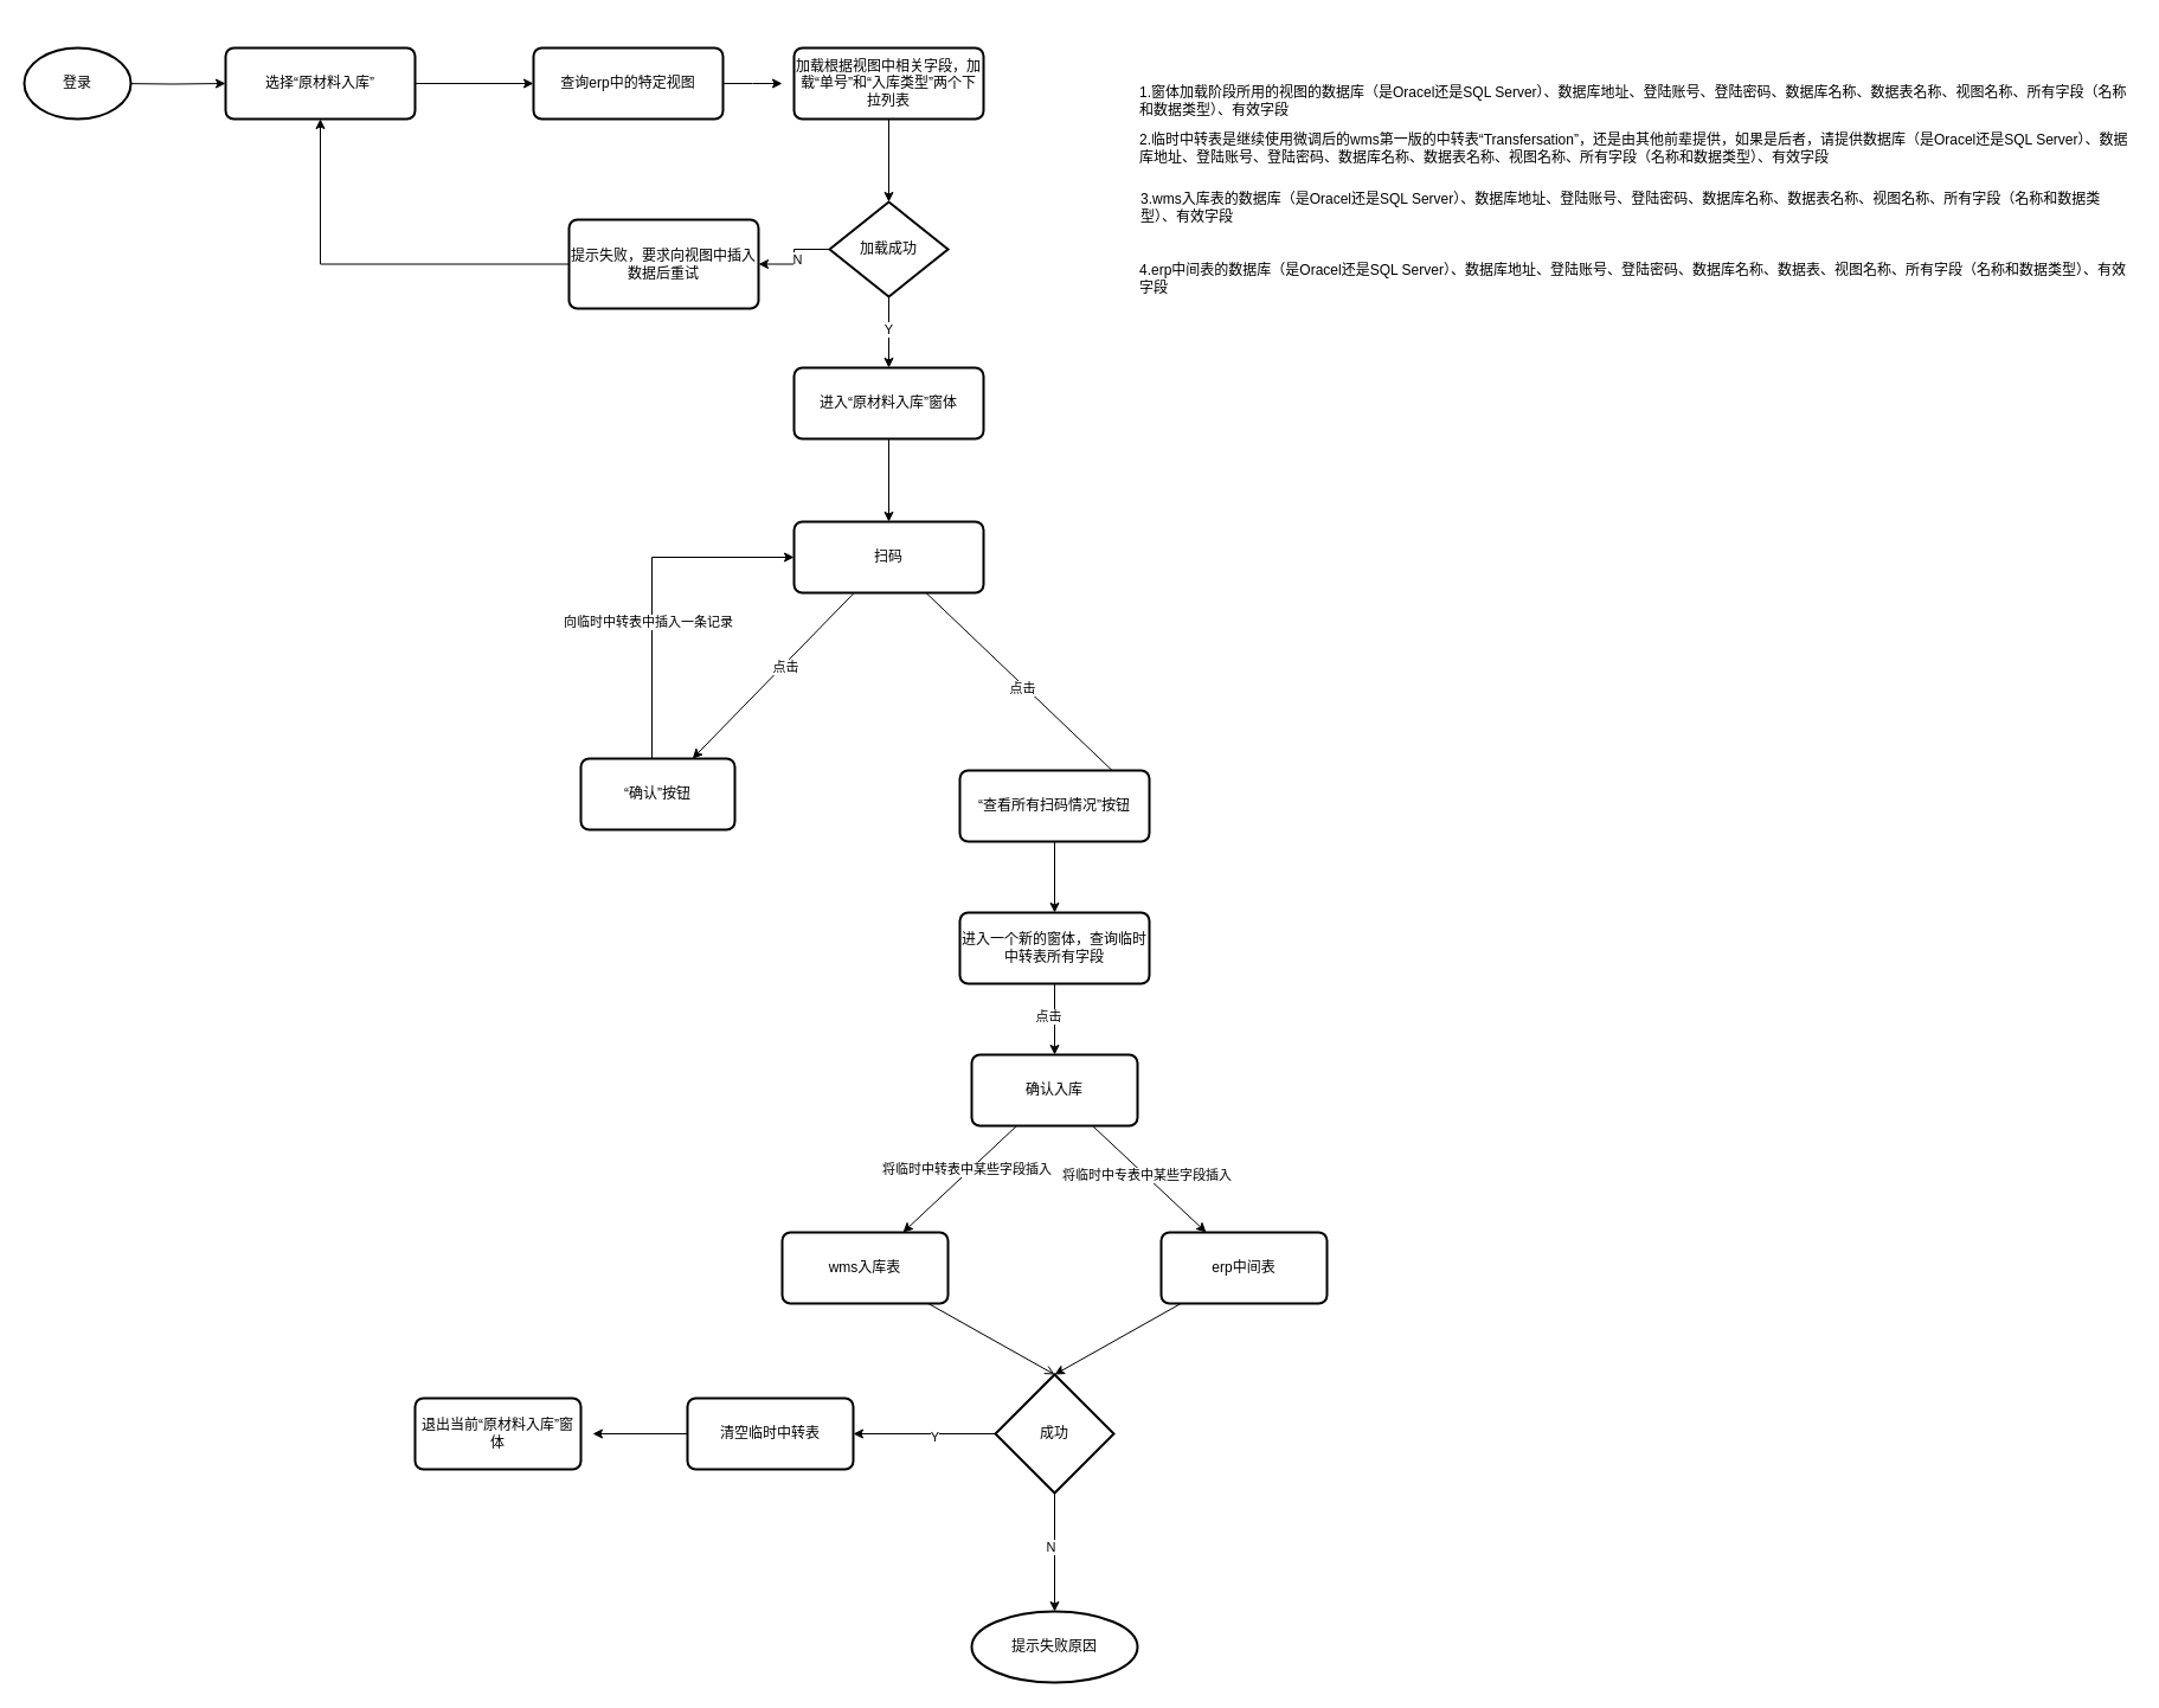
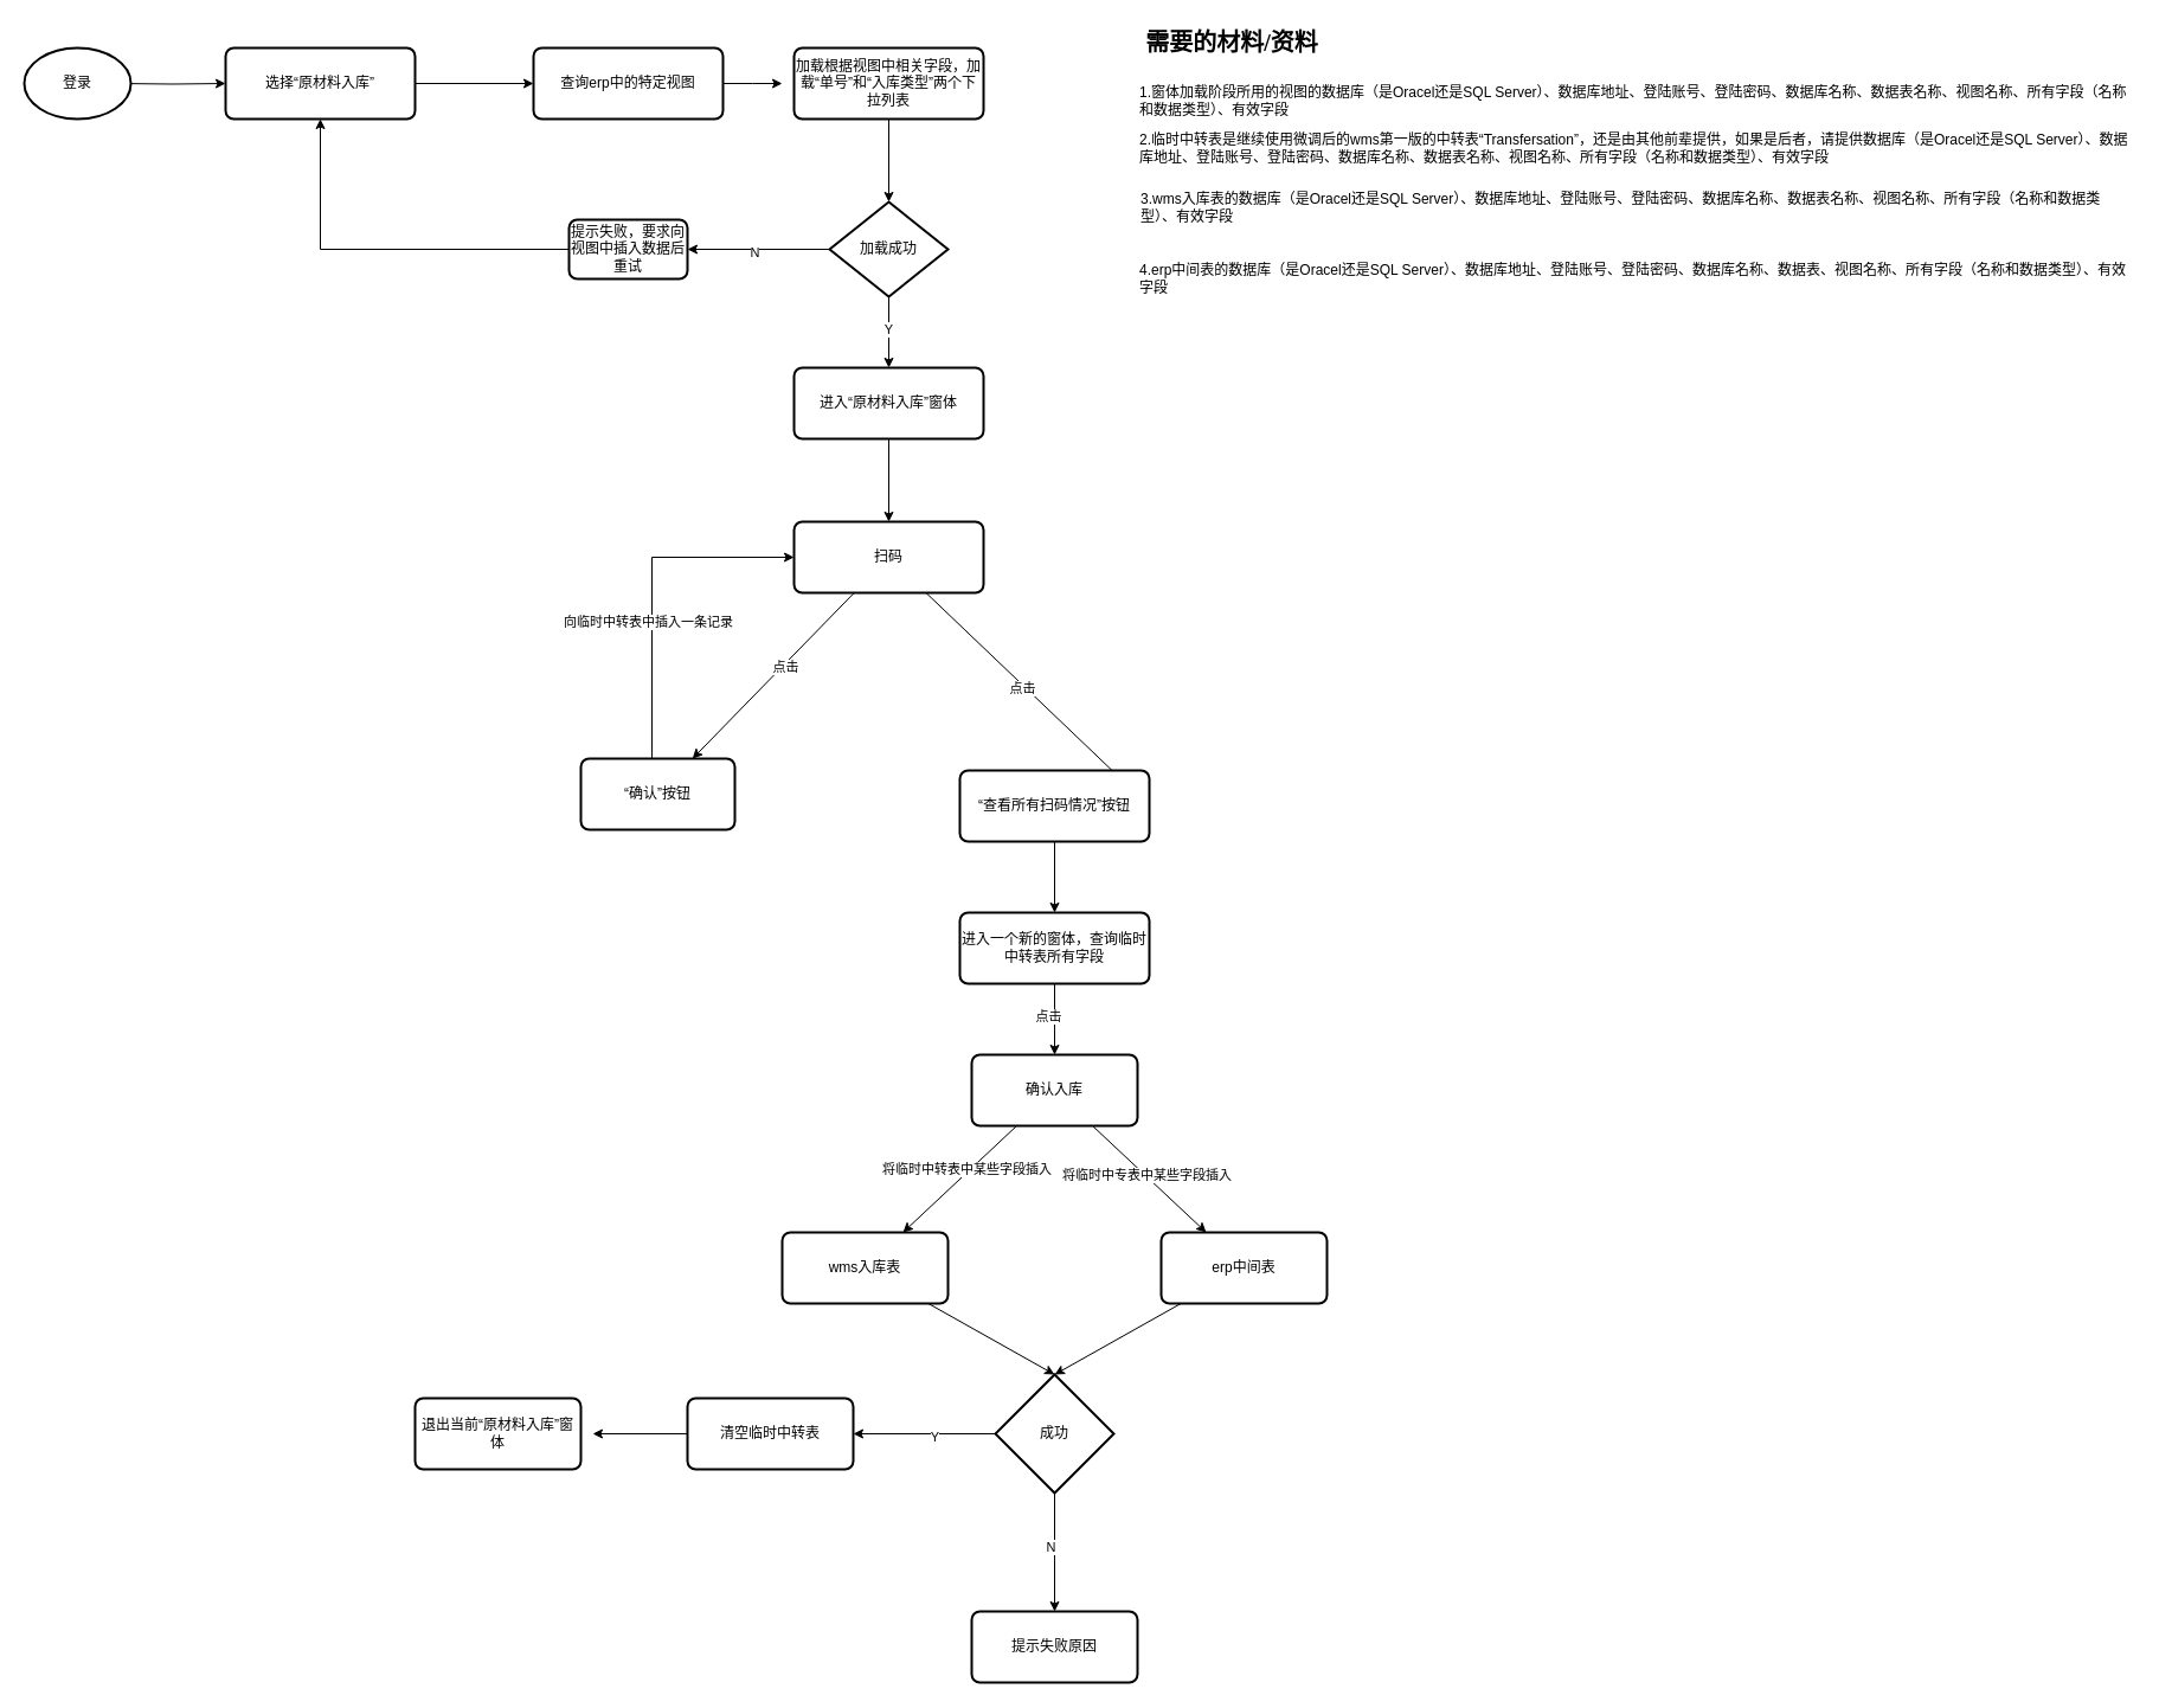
  <mxCell id="0" />
  <mxCell id="1" parent="0" />
  <mxCell id="2" style="edgeStyle=orthogonalEdgeStyle;rounded=0;orthogonalLoop=1;jettySize=auto;html=1;entryX=0;entryY=0.5;entryDx=0;entryDy=0;" edge="1" parent="1" target="5"><mxGeometry relative="1" as="geometry"><mxPoint x="100" y="70" as="sourcePoint" /></mxGeometry></mxCell>
  <mxCell id="3" value="登录" style="strokeWidth=2;html=1;shape=mxgraph.flowchart.start_1;whiteSpace=wrap;" vertex="1" parent="1"><mxGeometry x="20" y="40" width="90" height="60" as="geometry" /></mxCell>
  <mxCell id="4" style="edgeStyle=orthogonalEdgeStyle;rounded=0;orthogonalLoop=1;jettySize=auto;html=1;" edge="1" parent="1" source="5" target="7"><mxGeometry relative="1" as="geometry" /></mxCell>
  <mxCell id="5" value="选择“原材料入库”" style="rounded=1;whiteSpace=wrap;html=1;absoluteArcSize=1;arcSize=14;strokeWidth=2;" vertex="1" parent="1"><mxGeometry x="190" y="40" width="160" height="60" as="geometry" /></mxCell>
  <mxCell id="6" style="edgeStyle=orthogonalEdgeStyle;rounded=0;orthogonalLoop=1;jettySize=auto;html=1;" edge="1" parent="1" source="7"><mxGeometry relative="1" as="geometry"><mxPoint x="660" y="70" as="targetPoint" /></mxGeometry></mxCell>
  <mxCell id="7" value="查询erp中的特定视图" style="rounded=1;whiteSpace=wrap;html=1;absoluteArcSize=1;arcSize=14;strokeWidth=2;" vertex="1" parent="1"><mxGeometry x="450" y="40" width="160" height="60" as="geometry" /></mxCell>
  <mxCell id="8" style="edgeStyle=orthogonalEdgeStyle;rounded=0;orthogonalLoop=1;jettySize=auto;html=1;" edge="1" parent="1" source="9" target="29"><mxGeometry relative="1" as="geometry" /></mxCell>
  <mxCell id="9" value="加载根据视图中相关字段，加载“单号”和“入库类型”两个下拉列表" style="rounded=1;whiteSpace=wrap;html=1;absoluteArcSize=1;arcSize=14;strokeWidth=2;" vertex="1" parent="1"><mxGeometry x="670" y="40" width="160" height="60" as="geometry" /></mxCell>
  <mxCell id="10" style="rounded=0;orthogonalLoop=1;jettySize=auto;html=1;" edge="1" parent="1" source="14" target="17"><mxGeometry relative="1" as="geometry" /></mxCell>
  <mxCell id="11" value="点击" style="edgeLabel;html=1;align=center;verticalAlign=middle;resizable=0;points=[];" vertex="1" connectable="0" parent="10"><mxGeometry x="-0.13" y="2" relative="1" as="geometry"><mxPoint as="offset" /></mxGeometry></mxCell>
  <mxCell id="12" style="rounded=0;orthogonalLoop=1;jettySize=auto;html=1;entryX=1;entryY=0.5;entryDx=0;entryDy=0;endArrow=diamond;" edge="1" parent="1" source="14" target="19"><mxGeometry relative="1" as="geometry" /></mxCell>
  <mxCell id="13" value="点击" style="edgeLabel;html=1;align=center;verticalAlign=middle;resizable=0;points=[];" vertex="1" connectable="0" parent="12"><mxGeometry x="-0.12" y="-3" relative="1" as="geometry"><mxPoint y="-1" as="offset" /></mxGeometry></mxCell>
  <mxCell id="14" value="扫码" style="rounded=1;whiteSpace=wrap;html=1;absoluteArcSize=1;arcSize=14;strokeWidth=2;" vertex="1" parent="1"><mxGeometry x="670" y="440" width="160" height="60" as="geometry" /></mxCell>
  <mxCell id="15" style="edgeStyle=orthogonalEdgeStyle;rounded=0;orthogonalLoop=1;jettySize=auto;html=1;entryX=0;entryY=0.5;entryDx=0;entryDy=0;" edge="1" parent="1" source="17" target="14"><mxGeometry relative="1" as="geometry"><Array as="points"><mxPoint x="550" y="470" /></Array></mxGeometry></mxCell>
  <mxCell id="16" value="向临时中转表中插入一条记录" style="edgeLabel;html=1;align=center;verticalAlign=middle;resizable=0;points=[];" vertex="1" connectable="0" parent="15"><mxGeometry x="-0.2" y="4" relative="1" as="geometry"><mxPoint as="offset" /></mxGeometry></mxCell>
  <mxCell id="17" value="“确认”按钮" style="rounded=1;whiteSpace=wrap;html=1;absoluteArcSize=1;arcSize=14;strokeWidth=2;" vertex="1" parent="1"><mxGeometry x="490" y="640" width="130" height="60" as="geometry" /></mxCell>
  <mxCell id="18" style="edgeStyle=orthogonalEdgeStyle;rounded=0;orthogonalLoop=1;jettySize=auto;html=1;entryX=0.5;entryY=0;entryDx=0;entryDy=0;" edge="1" parent="1" source="19" target="22"><mxGeometry relative="1" as="geometry" /></mxCell>
  <mxCell id="19" value="“查看所有扫码情况”按钮" style="rounded=1;whiteSpace=wrap;html=1;absoluteArcSize=1;arcSize=14;strokeWidth=2;" vertex="1" parent="1"><mxGeometry x="810" y="650" width="160" height="60" as="geometry" /></mxCell>
  <mxCell id="20" style="edgeStyle=orthogonalEdgeStyle;rounded=0;orthogonalLoop=1;jettySize=auto;html=1;" edge="1" parent="1" source="22" target="36"><mxGeometry relative="1" as="geometry" /></mxCell>
  <mxCell id="21" value="点击" style="edgeLabel;html=1;align=center;verticalAlign=middle;resizable=0;points=[];" vertex="1" connectable="0" parent="20"><mxGeometry x="-0.089" y="-6" relative="1" as="geometry"><mxPoint as="offset" /></mxGeometry></mxCell>
  <mxCell id="22" value="进入一个新的窗体，查询临时中转表所有字段" style="rounded=1;whiteSpace=wrap;html=1;absoluteArcSize=1;arcSize=14;strokeWidth=2;" vertex="1" parent="1"><mxGeometry x="810" y="770" width="160" height="60" as="geometry" /></mxCell>
  <mxCell id="23" style="edgeStyle=orthogonalEdgeStyle;rounded=0;orthogonalLoop=1;jettySize=auto;html=1;" edge="1" parent="1" source="24" target="14"><mxGeometry relative="1" as="geometry" /></mxCell>
  <mxCell id="24" value="进入“原材料入库”窗体" style="rounded=1;whiteSpace=wrap;html=1;absoluteArcSize=1;arcSize=14;strokeWidth=2;" vertex="1" parent="1"><mxGeometry x="670" y="310" width="160" height="60" as="geometry" /></mxCell>
  <mxCell id="25" style="edgeStyle=orthogonalEdgeStyle;rounded=0;orthogonalLoop=1;jettySize=auto;html=1;entryX=0.5;entryY=0;entryDx=0;entryDy=0;" edge="1" parent="1" source="29" target="24"><mxGeometry relative="1" as="geometry" /></mxCell>
  <mxCell id="26" value="Y" style="edgeLabel;html=1;align=center;verticalAlign=middle;resizable=0;points=[];" vertex="1" connectable="0" parent="25"><mxGeometry x="-0.092" y="-1" relative="1" as="geometry"><mxPoint as="offset" /></mxGeometry></mxCell>
  <mxCell id="27" style="edgeStyle=orthogonalEdgeStyle;rounded=0;orthogonalLoop=1;jettySize=auto;html=1;" edge="1" parent="1" source="29" target="31"><mxGeometry relative="1" as="geometry" /></mxCell>
  <mxCell id="28" value="N" style="edgeLabel;html=1;align=center;verticalAlign=middle;resizable=0;points=[];" vertex="1" connectable="0" parent="27"><mxGeometry x="0.059" y="2" relative="1" as="geometry"><mxPoint as="offset" /></mxGeometry></mxCell>
  <mxCell id="29" value="加载成功" style="strokeWidth=2;html=1;shape=mxgraph.flowchart.decision;whiteSpace=wrap;" vertex="1" parent="1"><mxGeometry x="700" width="100" height="80" as="geometry" y="170" /></mxCell>
  <mxCell id="30" style="edgeStyle=orthogonalEdgeStyle;rounded=0;orthogonalLoop=1;jettySize=auto;html=1;entryX=0.5;entryY=1;entryDx=0;entryDy=0;" edge="1" parent="1" source="31" target="5"><mxGeometry relative="1" as="geometry" /></mxCell>
- <mxCell id="31" value="提示失败，要求向视图中插入数据后重试" style="rounded=1;whiteSpace=wrap;html=1;absoluteArcSize=1;arcSize=14;strokeWidth=2;" vertex="1" parent="1"><mxGeometry x="480" y="185" width="160" height="75" as="geometry" /></mxCell>
+ <mxCell id="31" value="提示失败，要求向视图中插入数据后重试" style="rounded=1;whiteSpace=wrap;html=1;absoluteArcSize=1;arcSize=14;strokeWidth=2;" vertex="1" parent="1"><mxGeometry x="480" y="185" width="100" height="50" as="geometry" /></mxCell>
  <mxCell id="32" style="rounded=0;orthogonalLoop=1;jettySize=auto;html=1;" edge="1" parent="1" source="36" target="38"><mxGeometry relative="1" as="geometry" /></mxCell>
  <mxCell id="33" value="将临时中转表中某些字段插入" style="edgeLabel;html=1;align=center;verticalAlign=middle;resizable=0;points=[];" vertex="1" connectable="0" parent="32"><mxGeometry x="-0.156" y="-2" relative="1" as="geometry"><mxPoint as="offset" /></mxGeometry></mxCell>
  <mxCell id="34" style="rounded=0;orthogonalLoop=1;jettySize=auto;html=1;" edge="1" parent="1" source="36" target="40"><mxGeometry relative="1" as="geometry" /></mxCell>
  <mxCell id="35" value="将临时中专表中某些字段插入" style="edgeLabel;html=1;align=center;verticalAlign=middle;resizable=0;points=[];" vertex="1" connectable="0" parent="34"><mxGeometry x="-0.055" y="1" relative="1" as="geometry"><mxPoint as="offset" /></mxGeometry></mxCell>
  <mxCell id="36" value="确认入库" style="rounded=1;whiteSpace=wrap;html=1;absoluteArcSize=1;arcSize=14;strokeWidth=2;" vertex="1" parent="1"><mxGeometry x="820" y="890" width="140" height="60" as="geometry" /></mxCell>
- <mxCell id="37" style="rounded=0;orthogonalLoop=1;jettySize=auto;html=1;entryX=0.5;entryY=0;entryDx=0;entryDy=0;entryPerimeter=0;endArrow=open;" edge="1" parent="1" source="38" target="45"><mxGeometry relative="1" as="geometry" /></mxCell>
+ <mxCell id="37" style="rounded=0;orthogonalLoop=1;jettySize=auto;html=1;entryX=0.5;entryY=0;entryDx=0;entryDy=0;entryPerimeter=0;" edge="1" parent="1" source="38" target="45"><mxGeometry relative="1" as="geometry" /></mxCell>
  <mxCell id="38" value="wms入库表" style="rounded=1;whiteSpace=wrap;html=1;absoluteArcSize=1;arcSize=14;strokeWidth=2;" vertex="1" parent="1"><mxGeometry x="660" y="1040" width="140" height="60" as="geometry" /></mxCell>
  <mxCell id="39" style="rounded=0;orthogonalLoop=1;jettySize=auto;html=1;entryX=0.5;entryY=0;entryDx=0;entryDy=0;entryPerimeter=0;" edge="1" parent="1" source="40" target="45"><mxGeometry relative="1" as="geometry" /></mxCell>
  <mxCell id="40" value="erp中间表" style="rounded=1;whiteSpace=wrap;html=1;absoluteArcSize=1;arcSize=14;strokeWidth=2;" vertex="1" parent="1"><mxGeometry x="980" y="1040" width="140" height="60" as="geometry" /></mxCell>
  <mxCell id="41" style="edgeStyle=orthogonalEdgeStyle;rounded=0;orthogonalLoop=1;jettySize=auto;html=1;exitX=0;exitY=0.5;exitDx=0;exitDy=0;exitPerimeter=0;" edge="1" parent="1" source="45" target="47"><mxGeometry relative="1" as="geometry" /></mxCell>
  <mxCell id="42" value="Y" style="edgeLabel;html=1;align=center;verticalAlign=middle;resizable=0;points=[];" vertex="1" connectable="0" parent="41"><mxGeometry x="-0.133" y="2" relative="1" as="geometry"><mxPoint as="offset" /></mxGeometry></mxCell>
  <mxCell id="43" style="edgeStyle=orthogonalEdgeStyle;rounded=0;orthogonalLoop=1;jettySize=auto;html=1;" edge="1" parent="1" source="45" target="48"><mxGeometry relative="1" as="geometry" /></mxCell>
  <mxCell id="44" value="N" style="edgeLabel;html=1;align=center;verticalAlign=middle;resizable=0;points=[];" vertex="1" connectable="0" parent="43"><mxGeometry x="-0.088" y="-4" relative="1" as="geometry"><mxPoint y="-1" as="offset" /></mxGeometry></mxCell>
  <mxCell id="45" value="成功" style="strokeWidth=2;html=1;shape=mxgraph.flowchart.decision;whiteSpace=wrap;" vertex="1" parent="1"><mxGeometry x="840" y="1160" width="100" height="100" as="geometry" /></mxCell>
  <mxCell id="46" style="edgeStyle=orthogonalEdgeStyle;rounded=0;orthogonalLoop=1;jettySize=auto;html=1;" edge="1" parent="1" source="47"><mxGeometry relative="1" as="geometry"><mxPoint x="500" y="1210" as="targetPoint" /></mxGeometry></mxCell>
  <mxCell id="47" value="清空临时中转表" style="rounded=1;whiteSpace=wrap;html=1;absoluteArcSize=1;arcSize=14;strokeWidth=2;" vertex="1" parent="1"><mxGeometry x="580" y="1180" width="140" height="60" as="geometry" /></mxCell>
- <mxCell id="48" value="提示失败原因" style="ellipse;whiteSpace=wrap;html=1;absoluteArcSize=1;arcSize=14;strokeWidth=2;" vertex="1" parent="1"><mxGeometry x="820" y="1360" width="140" height="60" as="geometry" /></mxCell>
+ <mxCell id="48" value="提示失败原因" style="rounded=1;whiteSpace=wrap;html=1;absoluteArcSize=1;arcSize=14;strokeWidth=2;" vertex="1" parent="1"><mxGeometry x="820" y="1360" width="140" height="60" as="geometry" /></mxCell>
  <mxCell id="49" value="退出当前“原材料入库”窗体" style="rounded=1;whiteSpace=wrap;html=1;absoluteArcSize=1;arcSize=14;strokeWidth=2;" vertex="1" parent="1"><mxGeometry x="350" y="1180" width="140" height="60" as="geometry" /></mxCell>
+ <mxCell id="50" value="&lt;p style=&quot;font-size: 20px;&quot;&gt;需要的材料/资料&lt;/p&gt;" style="text;html=1;strokeColor=none;fillColor=none;align=center;verticalAlign=middle;whiteSpace=wrap;rounded=0;fontFamily=Verdana;fontStyle=1;fontSize=20;" vertex="1" parent="1"><mxGeometry x="960" y="20" width="160" height="30" as="geometry" /></mxCell>
  <mxCell id="51" value="1.窗体加载阶段所用的视图的数据库（是Oracel还是SQL Server）、数据库地址、登陆账号、登陆密码、数据库名称、数据表名称、视图名称、所有字段（名称和数据类型）、有效字段" style="text;html=1;strokeColor=none;fillColor=none;align=left;verticalAlign=middle;whiteSpace=wrap;rounded=0;" vertex="1" parent="1"><mxGeometry x="960" y="70" width="840" height="30" as="geometry" /></mxCell>
  <mxCell id="52" value="2.临时中转表是继续使用微调后的wms第一版的中转表“Transfersation”，还是由其他前辈提供，如果是后者，请提供数据库（是Oracel还是SQL Server）、数据库地址、登陆账号、登陆密码、数据库名称、数据表名称、视图名称、所有字段（名称和数据类型）、有效字段" style="text;html=1;strokeColor=none;fillColor=none;align=left;verticalAlign=middle;whiteSpace=wrap;rounded=0;" vertex="1" parent="1"><mxGeometry x="960" y="110" width="840" height="30" as="geometry" /></mxCell>
  <mxCell id="53" value="3.wms入库表的数据库（是Oracel还是SQL Server）、数据库地址、登陆账号、登陆密码、数据库名称、数据表名称、视图名称、所有字段（名称和数据类型）、有效字段" style="text;html=1;strokeColor=none;fillColor=none;align=left;verticalAlign=middle;whiteSpace=wrap;rounded=0;" vertex="1" parent="1"><mxGeometry x="961" y="160" width="840" height="30" as="geometry" /></mxCell>
  <mxCell id="54" value="4.erp中间表的数据库（是Oracel还是SQL Server）、数据库地址、登陆账号、登陆密码、数据库名称、数据表、视图名称、所有字段（名称和数据类型）、有效字段" style="text;html=1;strokeColor=none;fillColor=none;align=left;verticalAlign=middle;whiteSpace=wrap;rounded=0;" vertex="1" parent="1"><mxGeometry x="960" y="220" width="840" height="30" as="geometry" /></mxCell>
